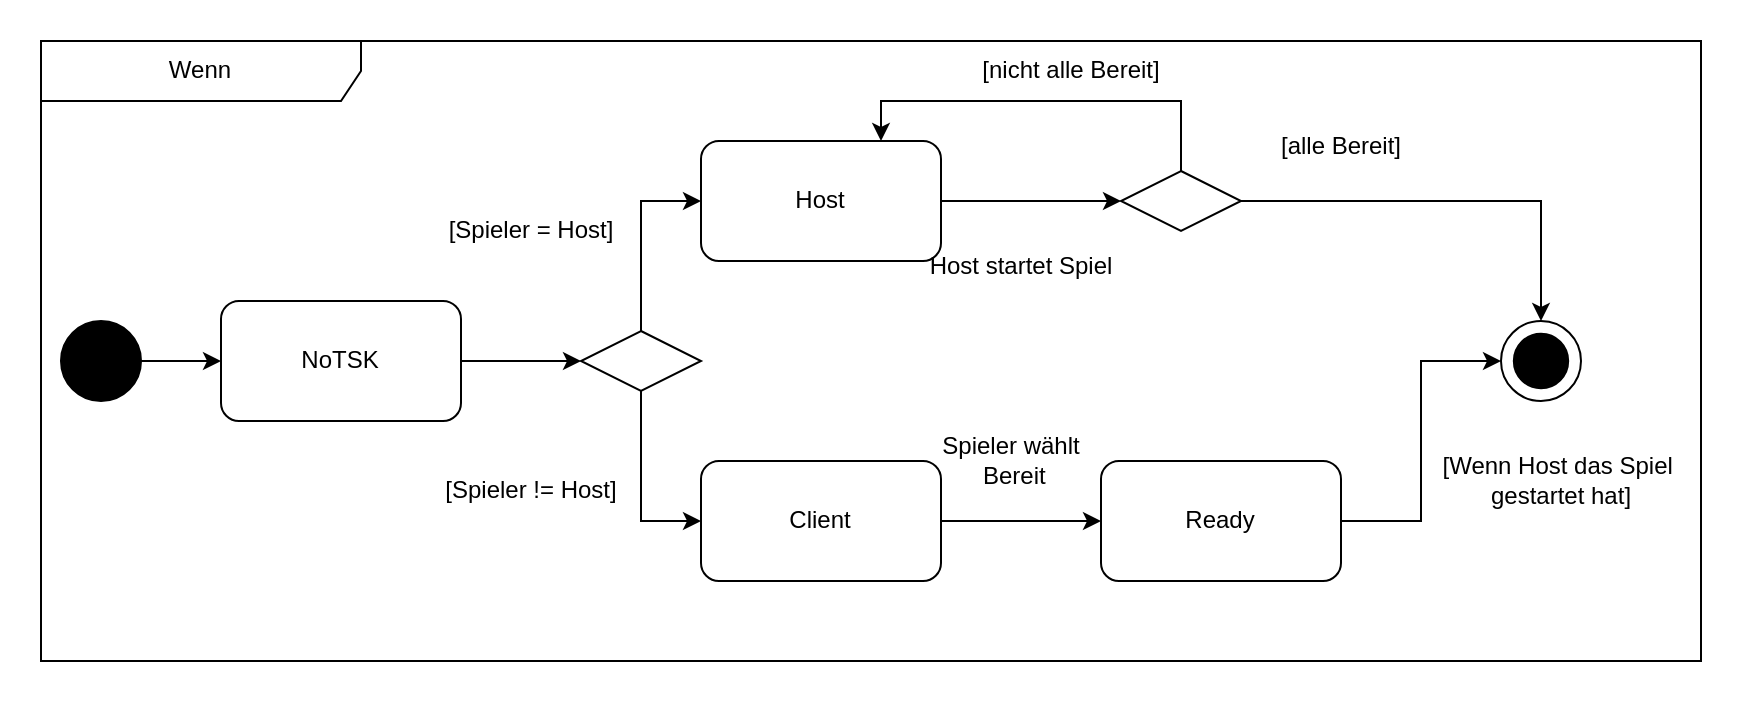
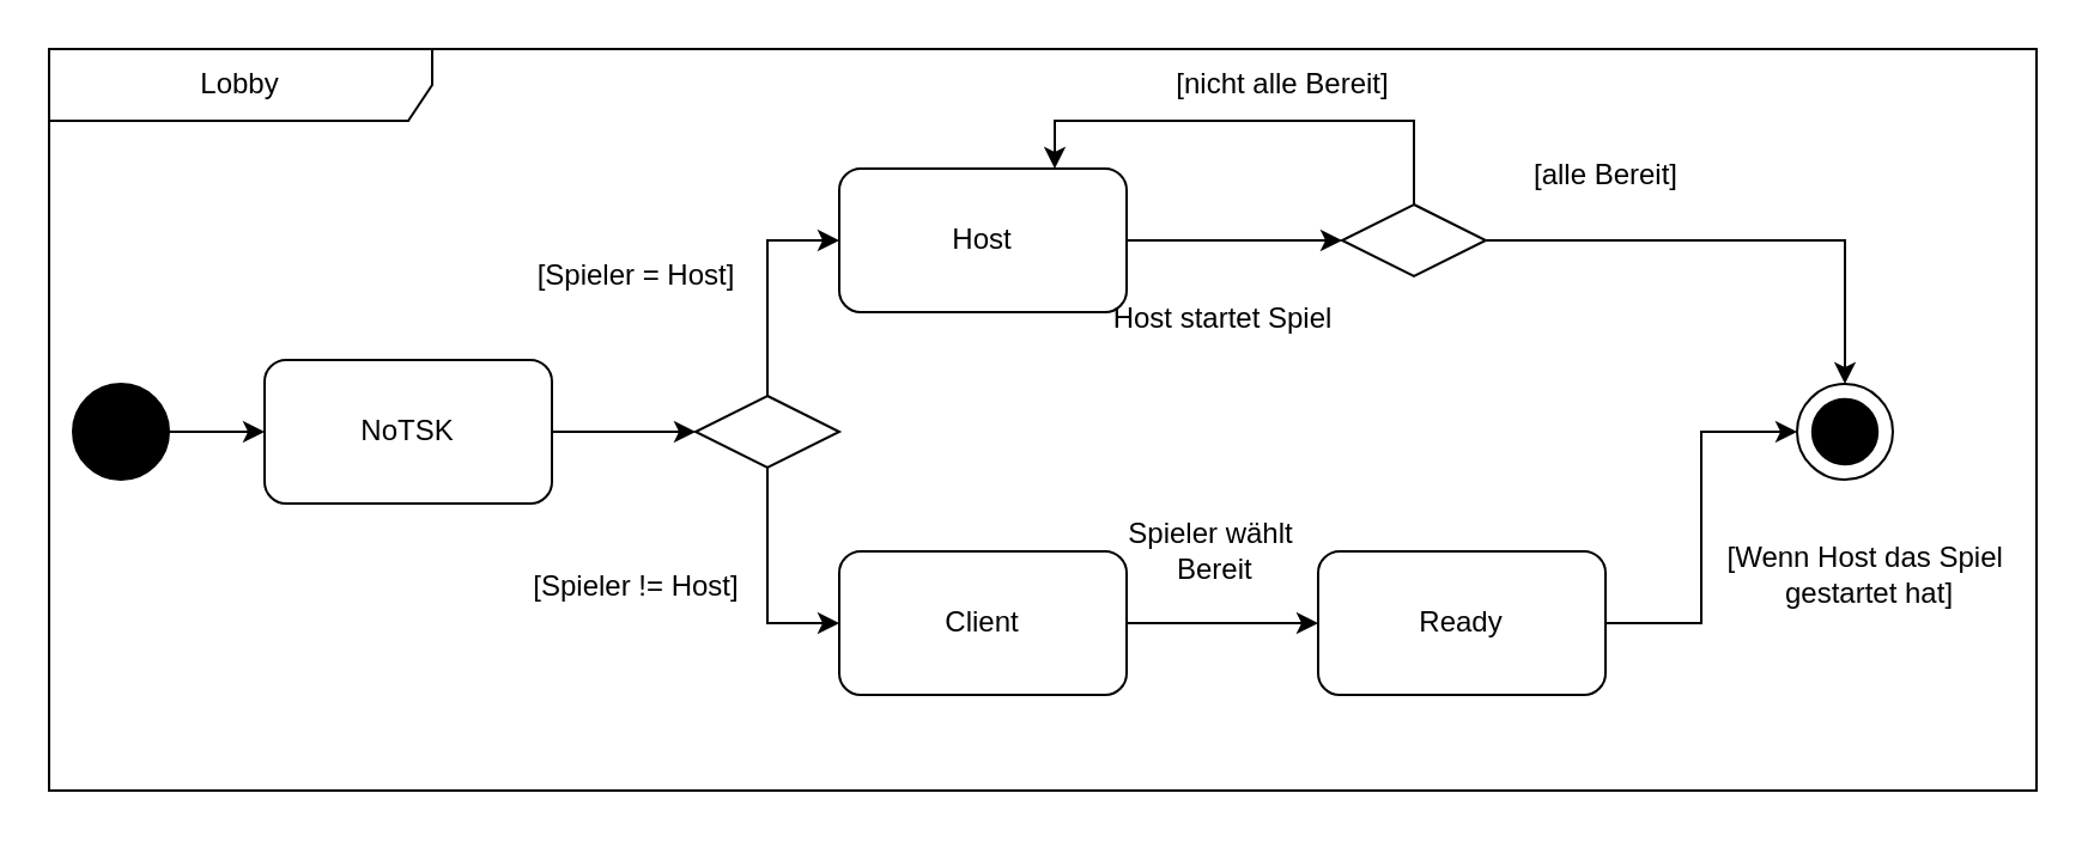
  <mxCell id="0" />
  <mxCell id="1" parent="0" />
  <mxCell id="2" style="edgeStyle=orthogonalEdgeStyle;rounded=0;orthogonalLoop=1;jettySize=auto;html=1;entryX=0;entryY=0.5;entryDx=0;entryDy=0;" edge="1" parent="1" source="3" target="7"><mxGeometry relative="1" as="geometry" /></mxCell>
  <mxCell id="3" value="" style="ellipse;whiteSpace=wrap;html=1;aspect=fixed;fillColor=#000000;" vertex="1" parent="1"><mxGeometry x="30" y="160" width="40" height="40" as="geometry" /></mxCell>
  <mxCell id="4" value="" style="ellipse;whiteSpace=wrap;html=1;aspect=fixed;" vertex="1" parent="1"><mxGeometry x="750" y="160" width="40" height="40" as="geometry" /></mxCell>
  <mxCell id="5" value="" style="ellipse;whiteSpace=wrap;html=1;aspect=fixed;fillColor=#000000;" vertex="1" parent="1"><mxGeometry x="756.41" y="166.41" width="27.18" height="27.18" as="geometry" /></mxCell>
  <mxCell id="6" style="edgeStyle=orthogonalEdgeStyle;rounded=0;orthogonalLoop=1;jettySize=auto;html=1;entryX=0;entryY=0.5;entryDx=0;entryDy=0;" edge="1" parent="1" source="7" target="12"><mxGeometry relative="1" as="geometry" /></mxCell>
  <mxCell id="7" value="NoTSK" style="rounded=1;whiteSpace=wrap;html=1;" vertex="1" parent="1"><mxGeometry x="110" y="150" width="120" height="60" as="geometry" /></mxCell>
  <mxCell id="8" style="edgeStyle=orthogonalEdgeStyle;rounded=0;orthogonalLoop=1;jettySize=auto;html=1;entryX=0;entryY=0.5;entryDx=0;entryDy=0;" edge="1" parent="1" source="9" target="4"><mxGeometry relative="1" as="geometry" /></mxCell>
  <mxCell id="9" value="Ready" style="rounded=1;whiteSpace=wrap;html=1;" vertex="1" parent="1"><mxGeometry x="550" y="230" width="120" height="60" as="geometry" /></mxCell>
  <mxCell id="10" style="edgeStyle=orthogonalEdgeStyle;rounded=0;orthogonalLoop=1;jettySize=auto;html=1;exitX=0.5;exitY=0;exitDx=0;exitDy=0;entryX=0;entryY=0.5;entryDx=0;entryDy=0;" edge="1" parent="1" source="12" target="14"><mxGeometry relative="1" as="geometry" /></mxCell>
  <mxCell id="11" style="edgeStyle=orthogonalEdgeStyle;rounded=0;orthogonalLoop=1;jettySize=auto;html=1;exitX=0.5;exitY=1;exitDx=0;exitDy=0;entryX=0;entryY=0.5;entryDx=0;entryDy=0;" edge="1" parent="1" source="12" target="16"><mxGeometry relative="1" as="geometry" /></mxCell>
  <mxCell id="12" value="" style="rhombus;whiteSpace=wrap;html=1;" vertex="1" parent="1"><mxGeometry x="290" y="165" width="60" height="30" as="geometry" /></mxCell>
  <mxCell id="13" style="edgeStyle=orthogonalEdgeStyle;rounded=0;orthogonalLoop=1;jettySize=auto;html=1;entryX=0;entryY=0.5;entryDx=0;entryDy=0;" edge="1" parent="1" source="14" target="19"><mxGeometry relative="1" as="geometry" /></mxCell>
  <mxCell id="14" value="Host" style="rounded=1;whiteSpace=wrap;html=1;" vertex="1" parent="1"><mxGeometry x="350" y="70" width="120" height="60" as="geometry" /></mxCell>
  <mxCell id="15" style="edgeStyle=orthogonalEdgeStyle;rounded=0;orthogonalLoop=1;jettySize=auto;html=1;entryX=0;entryY=0.5;entryDx=0;entryDy=0;" edge="1" parent="1" source="16" target="9"><mxGeometry relative="1" as="geometry" /></mxCell>
  <mxCell id="16" value="Client" style="rounded=1;whiteSpace=wrap;html=1;" vertex="1" parent="1"><mxGeometry x="350" y="230" width="120" height="60" as="geometry" /></mxCell>
  <mxCell id="17" style="edgeStyle=orthogonalEdgeStyle;rounded=0;orthogonalLoop=1;jettySize=auto;html=1;exitX=1;exitY=0.5;exitDx=0;exitDy=0;entryX=0.5;entryY=0;entryDx=0;entryDy=0;" edge="1" parent="1" source="19" target="4"><mxGeometry relative="1" as="geometry" /></mxCell>
  <mxCell id="18" style="edgeStyle=orthogonalEdgeStyle;rounded=0;orthogonalLoop=1;jettySize=auto;html=1;exitX=0.5;exitY=0;exitDx=0;exitDy=0;entryX=0.75;entryY=0;entryDx=0;entryDy=0;" edge="1" parent="1" source="19" target="14"><mxGeometry relative="1" as="geometry"><Array as="points"><mxPoint x="590" y="50" /><mxPoint x="440" y="50" /></Array></mxGeometry></mxCell>
  <mxCell id="19" value="" style="rhombus;whiteSpace=wrap;html=1;" vertex="1" parent="1"><mxGeometry x="560" y="85" width="60" height="30" as="geometry" /></mxCell>
  <mxCell id="20" value="Spieler wählt&lt;div&gt;&amp;nbsp;Bereit&lt;/div&gt;" style="text;html=1;align=center;verticalAlign=middle;resizable=0;points=[];autosize=1;strokeColor=none;fillColor=none;" vertex="1" parent="1"><mxGeometry x="460" y="210" width="90" height="40" as="geometry" /></mxCell>
  <mxCell id="21" value="[Wenn Host das Spiel&amp;nbsp;&lt;div&gt;gestartet hat]&lt;/div&gt;" style="text;html=1;align=center;verticalAlign=middle;resizable=0;points=[];autosize=1;strokeColor=none;fillColor=none;" vertex="1" parent="1"><mxGeometry x="710" y="220" width="140" height="40" as="geometry" /></mxCell>
  <mxCell id="22" value="Host startet Spiel" style="text;html=1;align=center;verticalAlign=middle;resizable=0;points=[];autosize=1;strokeColor=none;fillColor=none;" vertex="1" parent="1"><mxGeometry x="455" y="118" width="110" height="30" as="geometry" /></mxCell>
  <mxCell id="23" value="[alle Bereit]" style="text;html=1;align=center;verticalAlign=middle;resizable=0;points=[];autosize=1;strokeColor=none;fillColor=none;" vertex="1" parent="1"><mxGeometry x="630" y="58" width="80" height="30" as="geometry" /></mxCell>
  <mxCell id="24" value="[nicht alle Bereit]" style="text;html=1;align=center;verticalAlign=middle;resizable=0;points=[];autosize=1;strokeColor=none;fillColor=none;" vertex="1" parent="1"><mxGeometry x="480" y="20" width="110" height="30" as="geometry" /></mxCell>
  <mxCell id="25" value="[Spieler = Host]" style="text;html=1;align=center;verticalAlign=middle;resizable=0;points=[];autosize=1;strokeColor=none;fillColor=none;" vertex="1" parent="1"><mxGeometry x="210" y="100" width="110" height="30" as="geometry" /></mxCell>
  <mxCell id="26" value="[Spieler != Host]" style="text;html=1;align=center;verticalAlign=middle;resizable=0;points=[];autosize=1;strokeColor=none;fillColor=none;" vertex="1" parent="1"><mxGeometry x="210" y="230" width="110" height="30" as="geometry" /></mxCell>
- <mxCell id="27" value="Wenn" style="shape=umlFrame;whiteSpace=wrap;html=1;pointerEvents=0;recursiveResize=0;container=1;collapsible=0;width=160;" vertex="1" parent="1"><mxGeometry x="20" y="20" width="830" height="310" as="geometry" /></mxCell>
+ <mxCell id="27" value="Lobby" style="shape=umlFrame;whiteSpace=wrap;html=1;pointerEvents=0;recursiveResize=0;container=1;collapsible=0;width=160;" vertex="1" parent="1"><mxGeometry x="20" y="20" width="830" height="310" as="geometry" /></mxCell>
